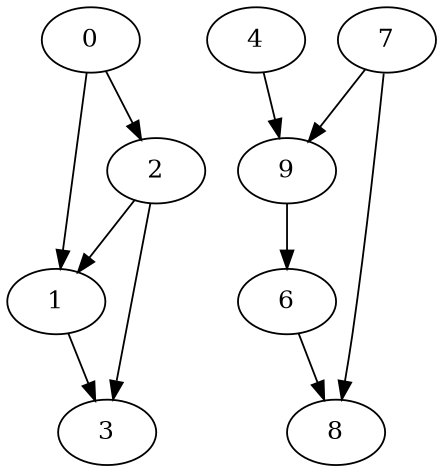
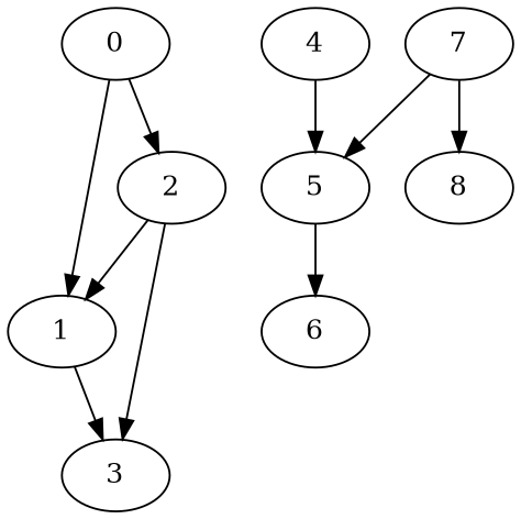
  strict digraph {
    0 [height=0.5 width=0.75]
    1 [height=0.5 width=0.75]
    2 [height=0.5 width=0.75]
    3 [height=0.5 width=0.75]
    4 [height=0.5 width=0.75]
-   5 [height=0.5 width=0.75 label=9]
+   5 [height=0.5 width=0.75]
    6 [height=0.5 width=0.75]
    8 [height=0.5 width=0.75]
    7 [height=0.5 width=0.75]
    0 -> 1
    0 -> 2
    1 -> 3
    2 -> 1
    2 -> 3
    4 -> 5
    5 -> 6
-   6 -> 8
    7 -> 5
    7 -> 8
  }
